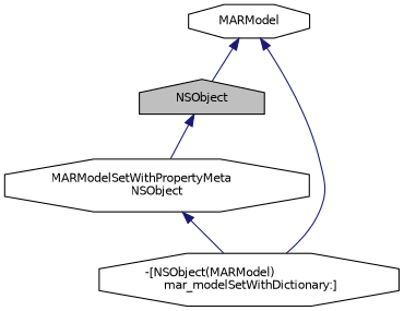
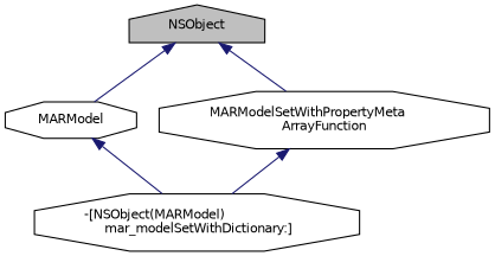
  digraph {
    rankdir=TB
    node [color=black fillcolor=white fontname=Helvetica fontsize=10 shape=octagon style=filled]
    edge [color=midnightblue dir=back fontname=Helvetica fontsize=10 labelfontname=Helvetica labelfontsize=10 style=solid]
    n1 [fillcolor=grey75 fontcolor=black height=0.2 label=NSObject shape=house width=0.4]
    n2 [height=0.2 label=MARModel width=0.4]
-   n3 [height=0.2 label="MARModelSetWithPropertyMeta\lNSObject" width=0.4]
+   n3 [height=0.2 label="MARModelSetWithPropertyMeta\lArrayFunction" width=0.4]
    n4 [height=0.2 label="-[NSObject(MARModel)\l mar_modelSetWithDictionary:]" width=0.4]
-   n2 -> n1
+   n1 -> n2
    n1 -> n3
    n2 -> n4
    n3 -> n4
  }
